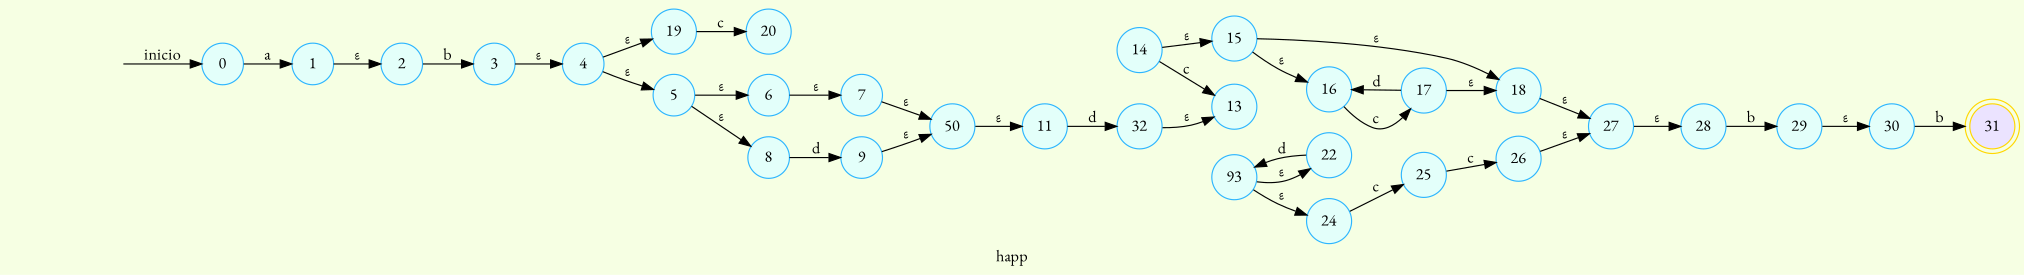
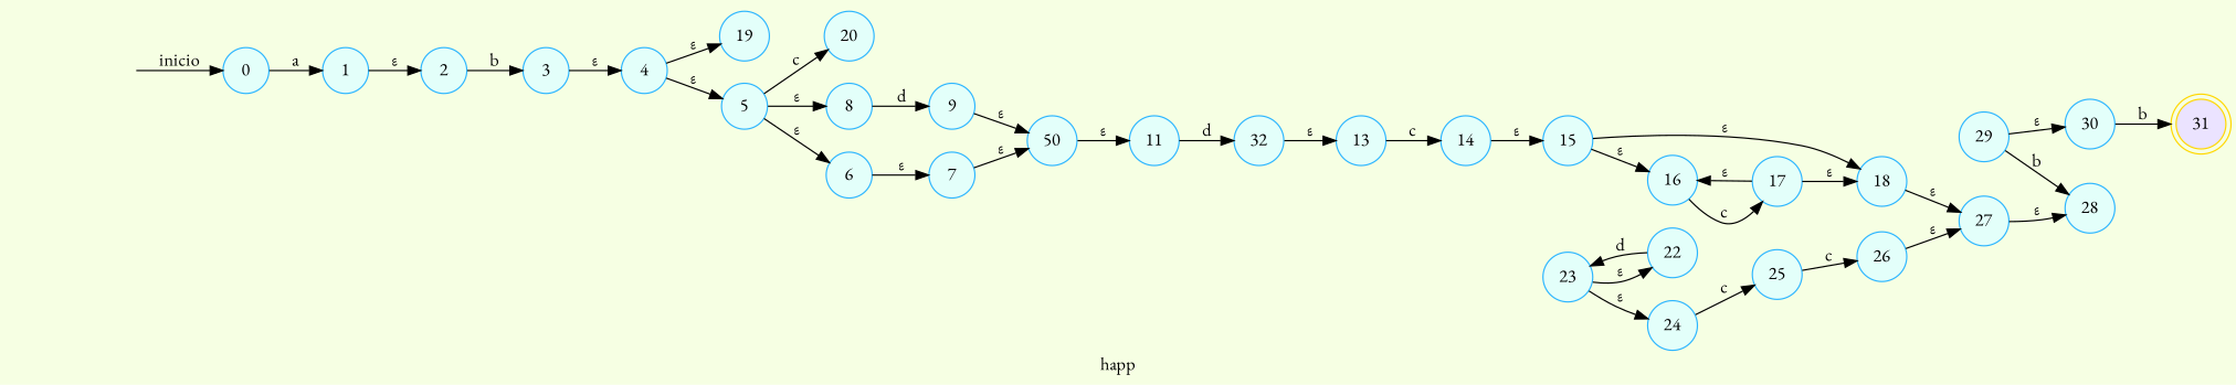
  digraph {
    bgcolor="#F6FFE3"
    fontname="EB Garamond"
    label=happ
    rankdir=LR
    node [color="#2CB5FF" fillcolor="#E3FFFA" fontname="EB Garamond" shape=circle style=filled]
    edge [fontname="EB Garamond"]
    31 [color=gold fillcolor="#EBE3FF" shape=doublecircle]
    flechainicio [style=invis]
    0
    1
    2
    3
    4
    19
    5
    20
    8
    6
    9
    7
    n15 [label=50]
    11
    n17 [label=32]
    13
    14
    15
    16
    18
    17
    27
    28
    29
    22
-   23 [label=93]
+   23
    24
    25
    26
    30
    flechainicio -> 0 [label=inicio]
    0 -> 1 [label=a]
    1 -> 2 [label="ε"]
    2 -> 3 [label=b]
    3 -> 4 [label="ε"]
    4 -> 19 [label="ε"]
    4 -> 5 [label="ε"]
-   19 -> 20 [label=c]
+   5 -> 20 [label=c]
    5 -> 8 [label="ε"]
    5 -> 6 [label="ε"]
    8 -> 9 [label=d]
    6 -> 7 [label="ε"]
    9 -> n15 [label="ε"]
    7 -> n15 [label="ε"]
    n15 -> 11 [label="ε"]
    11 -> n17 [label=d]
    n17 -> 13 [label="ε"]
-   14 -> 13 [label=c]
+   13 -> 14 [label=c]
    14 -> 15 [label="ε"]
    15 -> 16 [label="ε"]
    15 -> 18 [label="ε"]
    16 -> 17 [label=c]
    18 -> 27 [label="ε"]
-   17 -> 16 [label=d]
+   17 -> 16 [label="ε"]
    17 -> 18 [label="ε"]
    27 -> 28 [label="ε"]
-   28 -> 29 [label=b]
+   29 -> 28 [label=b]
    29 -> 30 [label="ε"]
    22 -> 23 [label=d]
    23 -> 22 [label="ε"]
    23 -> 24 [label="ε"]
    24 -> 25 [label=c]
    25 -> 26 [label=c]
    26 -> 27 [label="ε"]
    30 -> 31 [label=b]
  }
